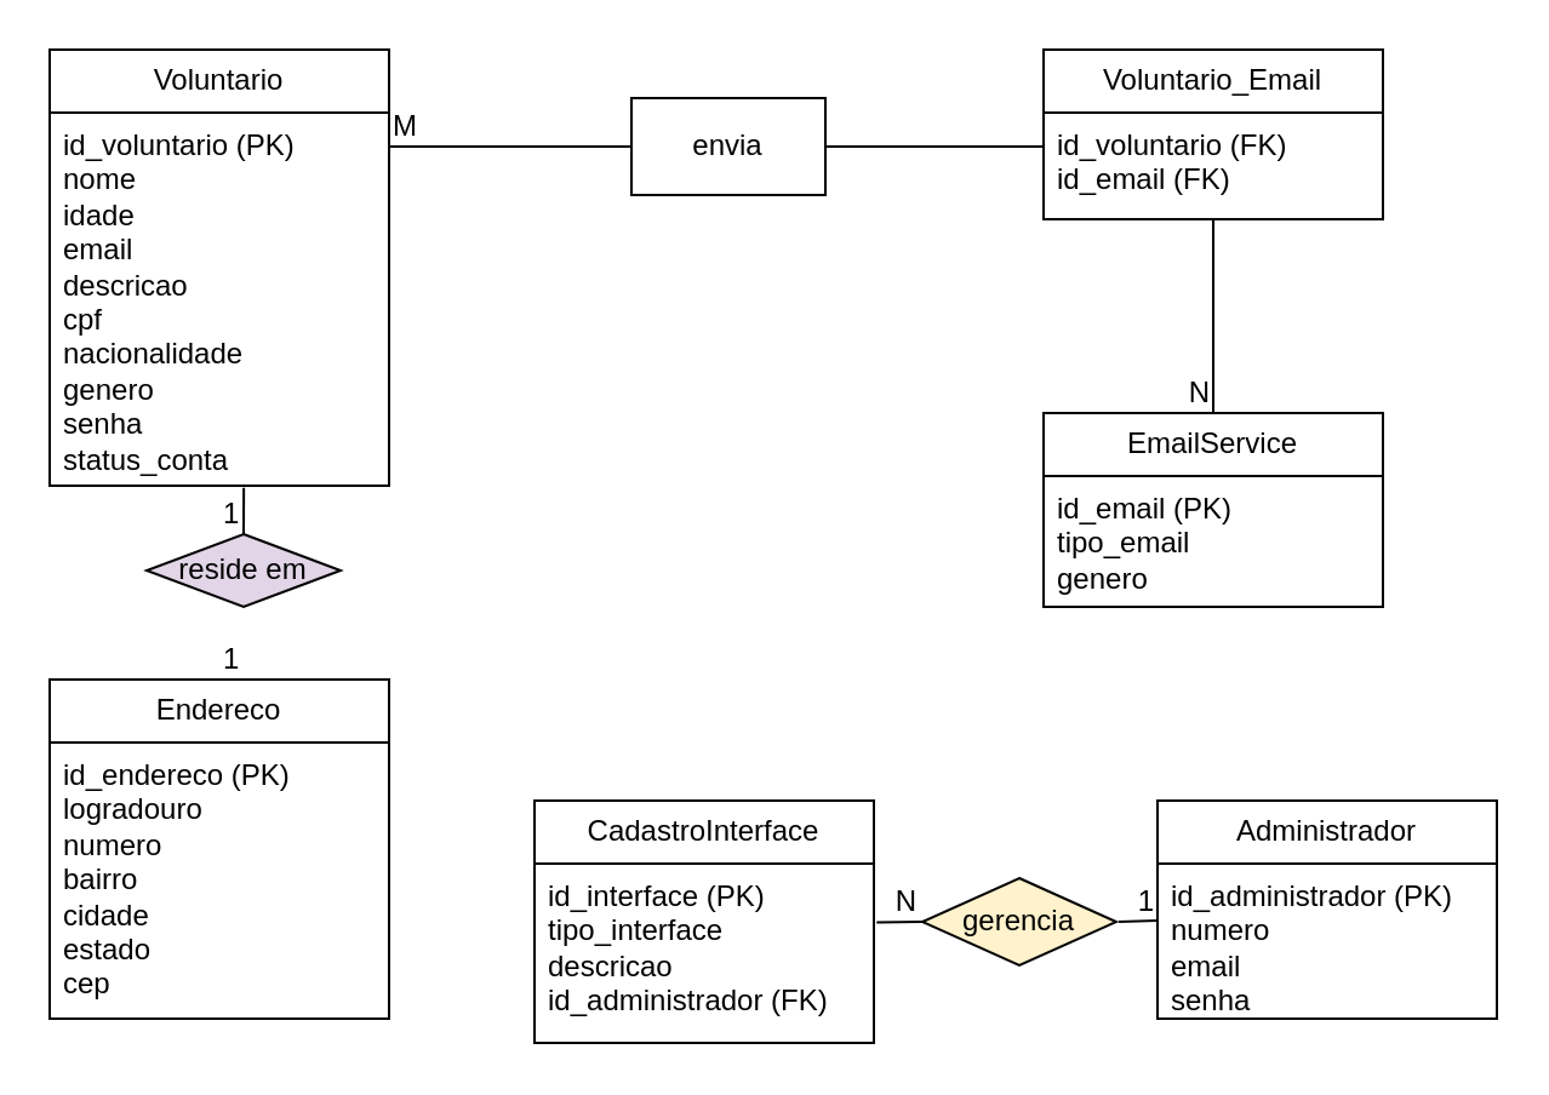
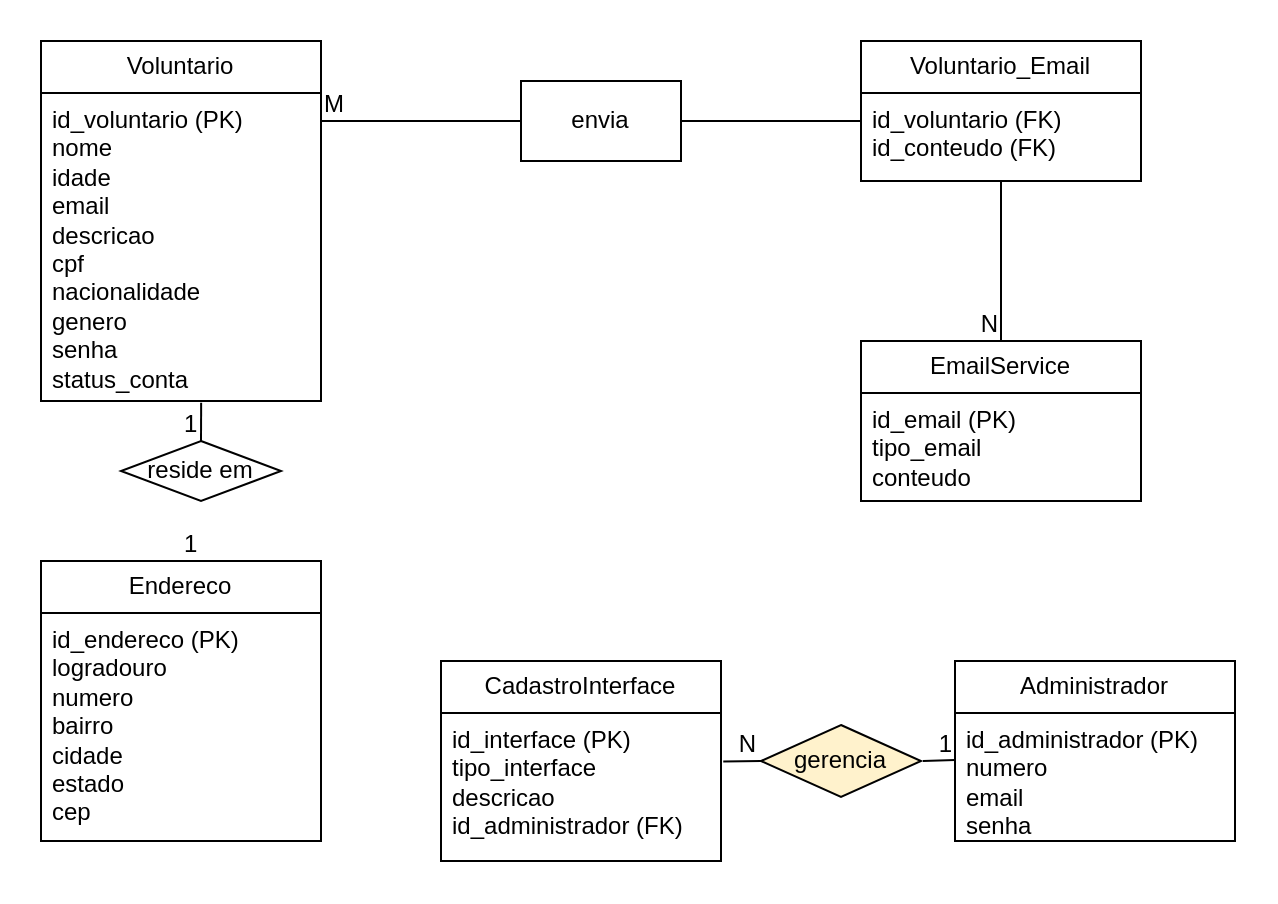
  <mxCell id="0" />
  <mxCell id="1" parent="0" />
  <mxCell id="2" value="Voluntario" style="swimlane;fontStyle=0;childLayout=stackLayout;horizontal=1;startSize=26;fillColor=none;horizontalStack=0;resizeParent=1;resizeParentMax=0;resizeLast=0;collapsible=1;marginBottom=0;whiteSpace=wrap;html=1;" vertex="1" parent="1"><mxGeometry x="20" y="20" width="140" height="180" as="geometry" /></mxCell>
  <mxCell id="3" value="id_voluntario (PK)&lt;div&gt;nome&lt;/div&gt;&lt;div&gt;idade&lt;/div&gt;&lt;div&gt;email&lt;/div&gt;&lt;div&gt;descricao&lt;/div&gt;&lt;div&gt;cpf&lt;/div&gt;&lt;div&gt;nacionalidade&lt;/div&gt;&lt;div&gt;genero&lt;/div&gt;&lt;div&gt;senha&lt;/div&gt;&lt;div&gt;status_conta&lt;br&gt;&lt;div&gt;&lt;br&gt;&lt;/div&gt;&lt;div&gt;&lt;br&gt;&lt;/div&gt;&lt;/div&gt;" style="text;strokeColor=none;fillColor=none;align=left;verticalAlign=top;spacingLeft=4;spacingRight=4;overflow=hidden;rotatable=0;points=[[0,0.5],[1,0.5]];portConstraint=eastwest;whiteSpace=wrap;html=1;" vertex="1" parent="2"><mxGeometry y="26" width="140" height="154" as="geometry" /></mxCell>
  <mxCell id="4" value="Voluntario_Email" style="swimlane;fontStyle=0;childLayout=stackLayout;horizontal=1;startSize=26;fillColor=none;horizontalStack=0;resizeParent=1;resizeParentMax=0;resizeLast=0;collapsible=1;marginBottom=0;whiteSpace=wrap;html=1;" vertex="1" parent="1"><mxGeometry x="430" y="20" width="140" height="70" as="geometry"><mxRectangle x="490" y="80" width="130" height="30" as="alternateBounds" /></mxGeometry></mxCell>
- <mxCell id="5" value="id_voluntario (FK)&lt;div&gt;id_email (FK)&lt;/div&gt;" style="text;strokeColor=none;fillColor=none;align=left;verticalAlign=top;spacingLeft=4;spacingRight=4;overflow=hidden;rotatable=0;points=[[0,0.5],[1,0.5]];portConstraint=eastwest;whiteSpace=wrap;html=1;" vertex="1" parent="4"><mxGeometry y="26" width="140" height="44" as="geometry" /></mxCell>
+ <mxCell id="5" value="id_voluntario (FK)&lt;div&gt;id_conteudo (FK)&lt;/div&gt;" style="text;strokeColor=none;fillColor=none;align=left;verticalAlign=top;spacingLeft=4;spacingRight=4;overflow=hidden;rotatable=0;points=[[0,0.5],[1,0.5]];portConstraint=eastwest;whiteSpace=wrap;html=1;" vertex="1" parent="4"><mxGeometry y="26" width="140" height="44" as="geometry" /></mxCell>
  <mxCell id="6" value="EmailService" style="swimlane;fontStyle=0;childLayout=stackLayout;horizontal=1;startSize=26;fillColor=none;horizontalStack=0;resizeParent=1;resizeParentMax=0;resizeLast=0;collapsible=1;marginBottom=0;whiteSpace=wrap;html=1;" vertex="1" parent="1"><mxGeometry x="430" y="170" width="140" height="80" as="geometry" /></mxCell>
- <mxCell id="7" value="id_email (PK)&lt;div&gt;tipo_email&lt;/div&gt;&lt;div&gt;genero&lt;/div&gt;&lt;div&gt;&lt;br&gt;&lt;/div&gt;" style="text;strokeColor=none;fillColor=none;align=left;verticalAlign=top;spacingLeft=4;spacingRight=4;overflow=hidden;rotatable=0;points=[[0,0.5],[1,0.5]];portConstraint=eastwest;whiteSpace=wrap;html=1;" vertex="1" parent="6"><mxGeometry y="26" width="140" height="54" as="geometry" /></mxCell>
+ <mxCell id="7" value="id_email (PK)&lt;div&gt;tipo_email&lt;/div&gt;&lt;div&gt;conteudo&lt;/div&gt;&lt;div&gt;&lt;br&gt;&lt;/div&gt;" style="text;strokeColor=none;fillColor=none;align=left;verticalAlign=top;spacingLeft=4;spacingRight=4;overflow=hidden;rotatable=0;points=[[0,0.5],[1,0.5]];portConstraint=eastwest;whiteSpace=wrap;html=1;" vertex="1" parent="6"><mxGeometry y="26" width="140" height="54" as="geometry" /></mxCell>
  <mxCell id="8" value="Endereco" style="swimlane;fontStyle=0;childLayout=stackLayout;horizontal=1;startSize=26;fillColor=none;horizontalStack=0;resizeParent=1;resizeParentMax=0;resizeLast=0;collapsible=1;marginBottom=0;whiteSpace=wrap;html=1;" vertex="1" parent="1"><mxGeometry x="20" y="280" width="140" height="140" as="geometry" /></mxCell>
  <mxCell id="9" value="id_endereco (PK)&lt;div&gt;logradouro&lt;/div&gt;&lt;div&gt;numero&lt;/div&gt;&lt;div&gt;bairro&lt;/div&gt;&lt;div&gt;cidade&lt;/div&gt;&lt;div&gt;estado&lt;/div&gt;&lt;div&gt;cep&lt;/div&gt;" style="text;strokeColor=none;fillColor=none;align=left;verticalAlign=top;spacingLeft=4;spacingRight=4;overflow=hidden;rotatable=0;points=[[0,0.5],[1,0.5]];portConstraint=eastwest;whiteSpace=wrap;html=1;" vertex="1" parent="8"><mxGeometry y="26" width="140" height="114" as="geometry" /></mxCell>
  <mxCell id="10" value="CadastroInterface" style="swimlane;fontStyle=0;childLayout=stackLayout;horizontal=1;startSize=26;fillColor=none;horizontalStack=0;resizeParent=1;resizeParentMax=0;resizeLast=0;collapsible=1;marginBottom=0;whiteSpace=wrap;html=1;" vertex="1" parent="1"><mxGeometry x="220" y="330" width="140" height="100" as="geometry" /></mxCell>
  <mxCell id="11" value="id_interface (PK)&lt;div&gt;tipo_interface&lt;/div&gt;&lt;div&gt;descricao&lt;/div&gt;&lt;div&gt;id_administrador (FK)&lt;/div&gt;" style="text;strokeColor=none;fillColor=none;align=left;verticalAlign=top;spacingLeft=4;spacingRight=4;overflow=hidden;rotatable=0;points=[[0,0.5],[1,0.5]];portConstraint=eastwest;whiteSpace=wrap;html=1;" vertex="1" parent="10"><mxGeometry y="26" width="140" height="74" as="geometry" /></mxCell>
  <mxCell id="12" value="Administrador" style="swimlane;fontStyle=0;childLayout=stackLayout;horizontal=1;startSize=26;fillColor=none;horizontalStack=0;resizeParent=1;resizeParentMax=0;resizeLast=0;collapsible=1;marginBottom=0;whiteSpace=wrap;html=1;" vertex="1" parent="1"><mxGeometry x="477" y="330" width="140" height="90" as="geometry" /></mxCell>
  <mxCell id="13" value="id_administrador (PK)&lt;div&gt;numero&lt;/div&gt;&lt;div&gt;email&lt;/div&gt;&lt;div&gt;senha&lt;/div&gt;" style="text;strokeColor=none;fillColor=none;align=left;verticalAlign=top;spacingLeft=4;spacingRight=4;overflow=hidden;rotatable=0;points=[[0,0.5],[1,0.5]];portConstraint=eastwest;whiteSpace=wrap;html=1;" vertex="1" parent="12"><mxGeometry y="26" width="140" height="64" as="geometry" /></mxCell>
  <mxCell id="14" value="" style="endArrow=none;html=1;rounded=0;entryX=0.5;entryY=0;entryDx=0;entryDy=0;" edge="1" parent="1" target="6"><mxGeometry relative="1" as="geometry"><mxPoint x="160" y="60" as="sourcePoint" /><mxPoint x="320" y="60" as="targetPoint" /><Array as="points"><mxPoint x="430" y="60" /><mxPoint x="430" y="90" /><mxPoint x="500" y="90" /></Array></mxGeometry></mxCell>
  <mxCell id="15" value="M" style="resizable=0;html=1;whiteSpace=wrap;align=left;verticalAlign=bottom;" connectable="0" vertex="1" parent="14"><mxGeometry x="-1" relative="1" as="geometry" /></mxCell>
  <mxCell id="16" value="N" style="resizable=0;html=1;whiteSpace=wrap;align=right;verticalAlign=bottom;" connectable="0" vertex="1" parent="14"><mxGeometry x="1" relative="1" as="geometry" /></mxCell>
  <mxCell id="17" value="envia" style="whiteSpace=wrap;html=1;rounded=0;" vertex="1" parent="1"><mxGeometry x="260" y="40" width="80" height="40" as="geometry" /></mxCell>
  <mxCell id="18" value="1" style="resizable=0;html=1;whiteSpace=wrap;align=left;verticalAlign=bottom;direction=west;" connectable="0" vertex="1" parent="1"><mxGeometry x="90" y="220" as="geometry" /></mxCell>
  <mxCell id="19" value="1" style="resizable=0;html=1;whiteSpace=wrap;align=left;verticalAlign=bottom;direction=west;" connectable="0" vertex="1" parent="1"><mxGeometry x="90" y="280" as="geometry" /></mxCell>
  <mxCell id="20" value="" style="endArrow=none;html=1;rounded=0;exitX=0.572;exitY=1.006;exitDx=0;exitDy=0;exitPerimeter=0;" edge="1" parent="1" source="3"><mxGeometry relative="1" as="geometry"><mxPoint x="87" y="202" as="sourcePoint" /><mxPoint x="100" y="220" as="targetPoint" /></mxGeometry></mxCell>
- <mxCell id="21" value="reside em" style="rhombus;whiteSpace=wrap;html=1;fillColor=#e1d5e7;" vertex="1" parent="1"><mxGeometry x="60" y="220" width="80" height="30" as="geometry" /></mxCell>
+ <mxCell id="21" value="reside em" style="rhombus;whiteSpace=wrap;html=1;" vertex="1" parent="1"><mxGeometry x="60" y="220" width="80" height="30" as="geometry" /></mxCell>
  <mxCell id="22" value="" style="endArrow=none;html=1;rounded=0;entryX=0.005;entryY=0.371;entryDx=0;entryDy=0;entryPerimeter=0;" edge="1" parent="1"><mxGeometry relative="1" as="geometry"><mxPoint x="461" y="380" as="sourcePoint" /><mxPoint x="477" y="379.554" as="targetPoint" /></mxGeometry></mxCell>
  <mxCell id="23" value="1" style="resizable=0;html=1;whiteSpace=wrap;align=right;verticalAlign=bottom;" connectable="0" vertex="1" parent="22"><mxGeometry x="1" relative="1" as="geometry" /></mxCell>
  <mxCell id="24" value="N" style="resizable=0;html=1;whiteSpace=wrap;align=right;verticalAlign=bottom;" connectable="0" vertex="1" parent="1"><mxGeometry x="240" y="380" width="140" as="geometry" /></mxCell>
  <mxCell id="25" value="" style="endArrow=none;html=1;rounded=0;entryX=0;entryY=0.5;entryDx=0;entryDy=0;exitX=1.013;exitY=0.381;exitDx=0;exitDy=0;exitPerimeter=0;" edge="1" parent="1" target="26"><mxGeometry relative="1" as="geometry"><mxPoint x="361.12" y="380.194" as="sourcePoint" /><mxPoint x="477" y="379.554" as="targetPoint" /></mxGeometry></mxCell>
  <mxCell id="26" value="gerencia" style="rhombus;whiteSpace=wrap;html=1;fillColor=#fff2cc;" vertex="1" parent="1"><mxGeometry x="380" y="362" width="80" height="36" as="geometry" /></mxCell>
